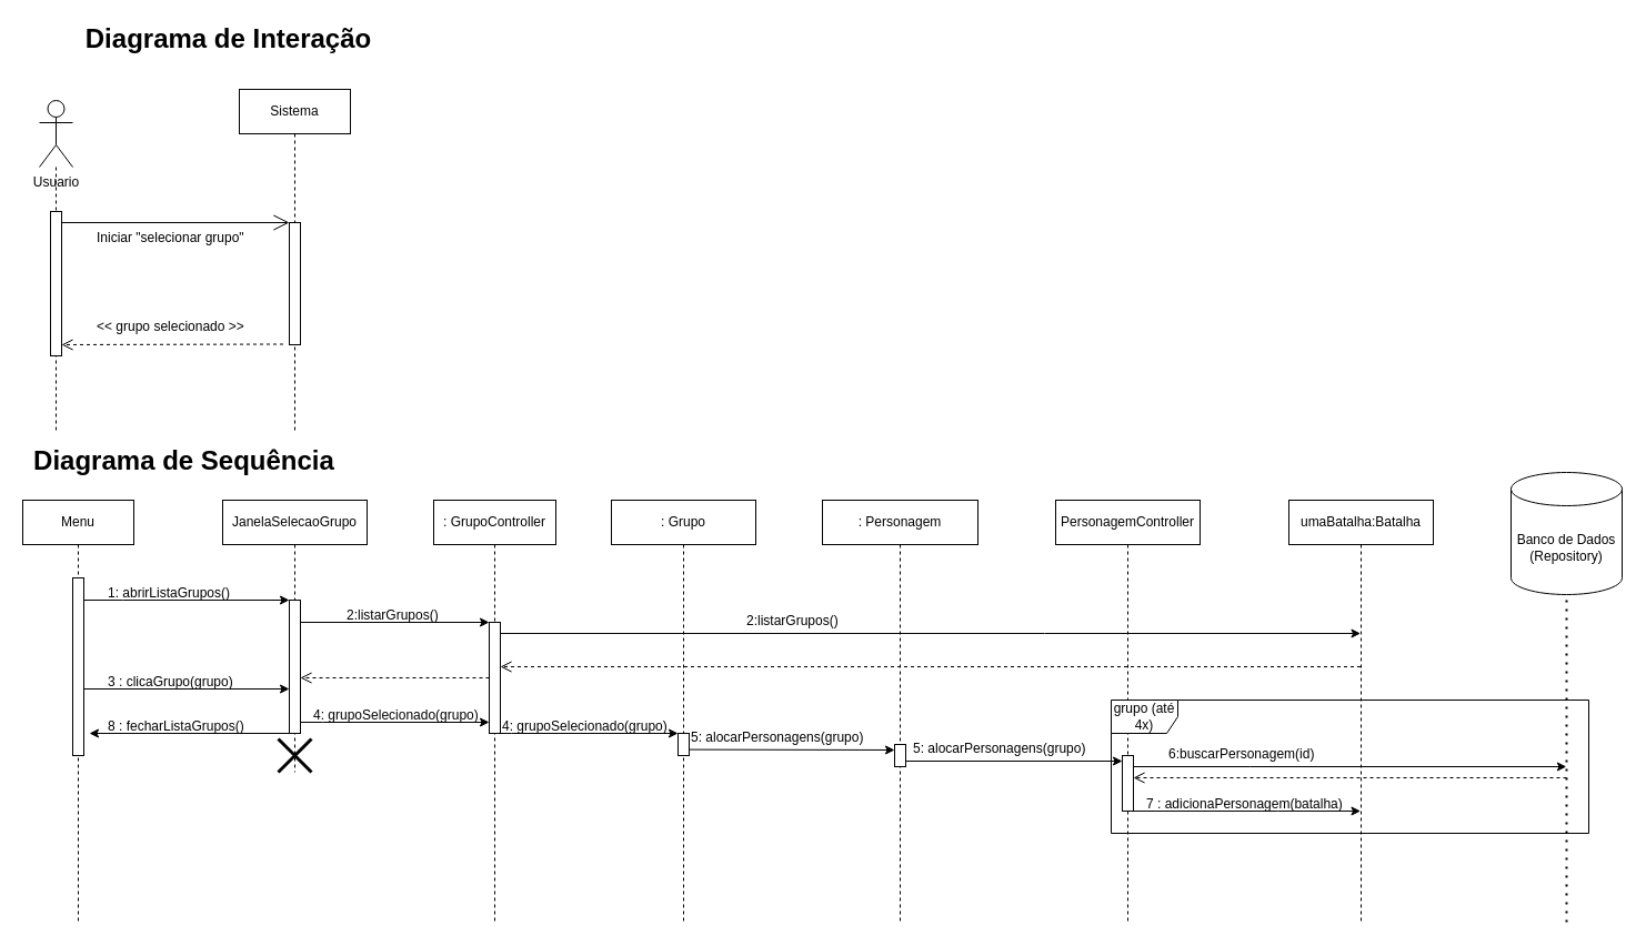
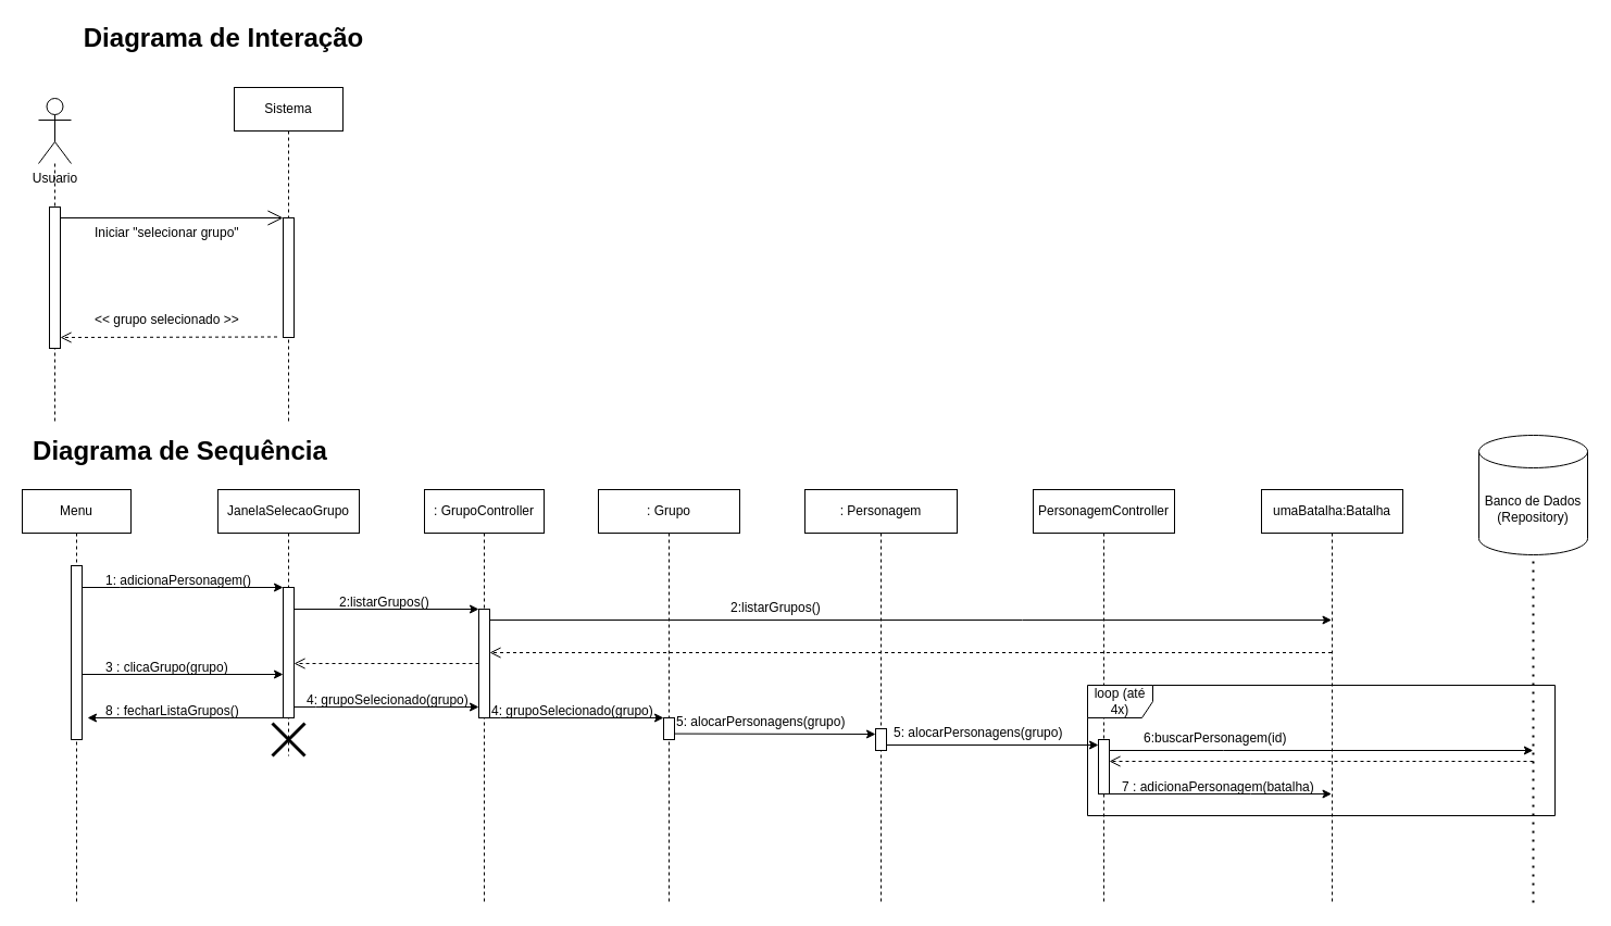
  <mxCell id="0" />
  <mxCell id="1" parent="0" />
  <mxCell id="2" style="edgeStyle=elbowEdgeStyle;rounded=0;orthogonalLoop=1;jettySize=auto;html=1;elbow=vertical;curved=0;" edge="1" parent="1" target="5"><mxGeometry relative="1" as="geometry"><mxPoint x="75" y="620" as="sourcePoint" /><mxPoint x="300" y="620" as="targetPoint" /></mxGeometry></mxCell>
  <mxCell id="3" style="edgeStyle=elbowEdgeStyle;rounded=0;orthogonalLoop=1;jettySize=auto;html=1;elbow=vertical;curved=0;" edge="1" parent="1" target="8"><mxGeometry relative="1" as="geometry"><mxPoint x="264.63" y="560.002" as="sourcePoint" /><mxPoint x="540" y="560" as="targetPoint" /></mxGeometry></mxCell>
  <mxCell id="4" value="JanelaSelecaoGrupo" style="shape=umlLifeline;perimeter=lifelinePerimeter;whiteSpace=wrap;html=1;container=0;dropTarget=0;collapsible=0;recursiveResize=0;outlineConnect=0;portConstraint=eastwest;newEdgeStyle={&quot;edgeStyle&quot;:&quot;elbowEdgeStyle&quot;,&quot;elbow&quot;:&quot;vertical&quot;,&quot;curved&quot;:0,&quot;rounded&quot;:0};" vertex="1" parent="1"><mxGeometry x="200" y="450" width="130" height="245" as="geometry" /></mxCell>
  <mxCell id="5" value="" style="html=1;points=[];perimeter=orthogonalPerimeter;outlineConnect=0;targetShapes=umlLifeline;portConstraint=eastwest;newEdgeStyle={&quot;edgeStyle&quot;:&quot;elbowEdgeStyle&quot;,&quot;elbow&quot;:&quot;vertical&quot;,&quot;curved&quot;:0,&quot;rounded&quot;:0};" vertex="1" parent="4"><mxGeometry x="60" y="90" width="10" height="120" as="geometry" /></mxCell>
  <mxCell id="6" value="" style="shape=umlDestroy;whiteSpace=wrap;html=1;strokeWidth=3;targetShapes=umlLifeline;" vertex="1" parent="4"><mxGeometry x="50" y="215" width="30" height="30" as="geometry" /></mxCell>
  <mxCell id="7" value=": GrupoController" style="shape=umlLifeline;perimeter=lifelinePerimeter;whiteSpace=wrap;html=1;container=0;dropTarget=0;collapsible=0;recursiveResize=0;outlineConnect=0;portConstraint=eastwest;newEdgeStyle={&quot;edgeStyle&quot;:&quot;elbowEdgeStyle&quot;,&quot;elbow&quot;:&quot;vertical&quot;,&quot;curved&quot;:0,&quot;rounded&quot;:0};" vertex="1" parent="1"><mxGeometry x="390" y="450" width="110" height="380" as="geometry" /></mxCell>
  <mxCell id="8" value="" style="html=1;points=[];perimeter=orthogonalPerimeter;outlineConnect=0;targetShapes=umlLifeline;portConstraint=eastwest;newEdgeStyle={&quot;edgeStyle&quot;:&quot;elbowEdgeStyle&quot;,&quot;elbow&quot;:&quot;vertical&quot;,&quot;curved&quot;:0,&quot;rounded&quot;:0};" vertex="1" parent="7"><mxGeometry x="50" y="110" width="10" height="100" as="geometry" /></mxCell>
  <mxCell id="9" style="edgeStyle=orthogonalEdgeStyle;rounded=0;orthogonalLoop=1;jettySize=auto;html=1;curved=0;" edge="1" parent="1" source="12"><mxGeometry relative="1" as="geometry"><mxPoint x="80" y="530" as="sourcePoint" /><mxPoint x="260" y="540" as="targetPoint" /><Array as="points"><mxPoint x="110" y="540" /><mxPoint x="110" y="540" /></Array></mxGeometry></mxCell>
- <mxCell id="10" value="1: abrirListaGrupos()" style="text;whiteSpace=wrap;html=1;" vertex="1" parent="1"><mxGeometry x="95" y="520" width="140" height="40" as="geometry" /></mxCell>
+ <mxCell id="10" value="1: adicionaPersonagem()" style="text;whiteSpace=wrap;html=1;" vertex="1" parent="1"><mxGeometry x="95" y="520" width="140" height="40" as="geometry" /></mxCell>
  <mxCell id="11" value="Menu" style="shape=umlLifeline;perimeter=lifelinePerimeter;whiteSpace=wrap;html=1;container=0;dropTarget=0;collapsible=0;recursiveResize=0;outlineConnect=0;portConstraint=eastwest;newEdgeStyle={&quot;edgeStyle&quot;:&quot;elbowEdgeStyle&quot;,&quot;elbow&quot;:&quot;vertical&quot;,&quot;curved&quot;:0,&quot;rounded&quot;:0};" vertex="1" parent="1"><mxGeometry x="20" y="450" width="100" height="380" as="geometry" /></mxCell>
  <mxCell id="12" value="" style="html=1;points=[];perimeter=orthogonalPerimeter;outlineConnect=0;targetShapes=umlLifeline;portConstraint=eastwest;newEdgeStyle={&quot;edgeStyle&quot;:&quot;elbowEdgeStyle&quot;,&quot;elbow&quot;:&quot;vertical&quot;,&quot;curved&quot;:0,&quot;rounded&quot;:0};" vertex="1" parent="11"><mxGeometry x="45" y="70" width="10" height="160" as="geometry" /></mxCell>
  <mxCell id="13" value="2:listarGrupos()" style="text;whiteSpace=wrap;html=1;" vertex="1" parent="1"><mxGeometry x="310" y="540" width="120" height="40" as="geometry" /></mxCell>
  <mxCell id="14" value="" style="html=1;verticalAlign=bottom;endArrow=open;dashed=1;endSize=8;curved=0;rounded=0;" edge="1" parent="1" source="25"><mxGeometry relative="1" as="geometry"><mxPoint x="1200" y="600" as="sourcePoint" /><mxPoint x="450" y="600" as="targetPoint" /></mxGeometry></mxCell>
  <mxCell id="15" value="3 : clicaGrupo(grupo)" style="text;whiteSpace=wrap;html=1;" vertex="1" parent="1"><mxGeometry x="95" y="600" width="140" height="40" as="geometry" /></mxCell>
  <mxCell id="16" style="edgeStyle=elbowEdgeStyle;rounded=0;orthogonalLoop=1;jettySize=auto;html=1;elbow=horizontal;curved=0;" edge="1" parent="1" target="8"><mxGeometry relative="1" as="geometry"><mxPoint x="270" y="650" as="sourcePoint" /><mxPoint x="535" y="650.004" as="targetPoint" /><Array as="points"><mxPoint x="290" y="650" /></Array></mxGeometry></mxCell>
  <mxCell id="17" value="4: grupoSelecionado(grupo)" style="text;whiteSpace=wrap;html=1;" vertex="1" parent="1"><mxGeometry x="280" y="630" width="180" height="30" as="geometry" /></mxCell>
  <mxCell id="18" value="PersonagemController" style="shape=umlLifeline;perimeter=lifelinePerimeter;whiteSpace=wrap;html=1;container=0;dropTarget=0;collapsible=0;recursiveResize=0;outlineConnect=0;portConstraint=eastwest;newEdgeStyle={&quot;edgeStyle&quot;:&quot;elbowEdgeStyle&quot;,&quot;elbow&quot;:&quot;vertical&quot;,&quot;curved&quot;:0,&quot;rounded&quot;:0};" vertex="1" parent="1"><mxGeometry x="950" y="450" width="130" height="380" as="geometry" /></mxCell>
  <mxCell id="19" style="edgeStyle=elbowEdgeStyle;rounded=0;orthogonalLoop=1;jettySize=auto;html=1;elbow=horizontal;curved=0;" edge="1" parent="1" source="8" target="23"><mxGeometry relative="1" as="geometry"><mxPoint x="460" y="660" as="sourcePoint" /><mxPoint x="699.5" y="660.004" as="targetPoint" /><Array as="points"><mxPoint x="460" y="660" /></Array></mxGeometry></mxCell>
  <mxCell id="20" style="edgeStyle=elbowEdgeStyle;rounded=0;orthogonalLoop=1;jettySize=auto;html=1;elbow=vertical;curved=0;" edge="1" parent="1"><mxGeometry relative="1" as="geometry"><mxPoint x="260" y="660" as="sourcePoint" /><mxPoint x="80" y="660.29" as="targetPoint" /></mxGeometry></mxCell>
  <mxCell id="21" value="8 : fecharListaGrupos()" style="text;whiteSpace=wrap;html=1;" vertex="1" parent="1"><mxGeometry x="95" y="640" width="140" height="40" as="geometry" /></mxCell>
  <mxCell id="22" value=": Grupo" style="shape=umlLifeline;perimeter=lifelinePerimeter;whiteSpace=wrap;html=1;container=0;dropTarget=0;collapsible=0;recursiveResize=0;outlineConnect=0;portConstraint=eastwest;newEdgeStyle={&quot;edgeStyle&quot;:&quot;elbowEdgeStyle&quot;,&quot;elbow&quot;:&quot;vertical&quot;,&quot;curved&quot;:0,&quot;rounded&quot;:0};" vertex="1" parent="1"><mxGeometry x="550" y="450" width="130" height="380" as="geometry" /></mxCell>
  <mxCell id="23" value="" style="html=1;points=[];perimeter=orthogonalPerimeter;outlineConnect=0;targetShapes=umlLifeline;portConstraint=eastwest;newEdgeStyle={&quot;edgeStyle&quot;:&quot;elbowEdgeStyle&quot;,&quot;elbow&quot;:&quot;vertical&quot;,&quot;curved&quot;:0,&quot;rounded&quot;:0};" vertex="1" parent="22"><mxGeometry x="60" y="210" width="10" height="20" as="geometry" /></mxCell>
  <mxCell id="24" style="edgeStyle=elbowEdgeStyle;rounded=0;orthogonalLoop=1;jettySize=auto;html=1;elbow=vertical;curved=0;" edge="1" parent="1" source="53"><mxGeometry relative="1" as="geometry"><Array as="points"><mxPoint x="1125.19" y="690" /><mxPoint x="1155.19" y="650" /></Array><mxPoint x="1030" y="690" as="sourcePoint" /><mxPoint x="1409.85" y="690" as="targetPoint" /></mxGeometry></mxCell>
  <mxCell id="25" value="umaBatalha:Batalha" style="shape=umlLifeline;perimeter=lifelinePerimeter;whiteSpace=wrap;html=1;container=0;dropTarget=0;collapsible=0;recursiveResize=0;outlineConnect=0;portConstraint=eastwest;newEdgeStyle={&quot;edgeStyle&quot;:&quot;elbowEdgeStyle&quot;,&quot;elbow&quot;:&quot;vertical&quot;,&quot;curved&quot;:0,&quot;rounded&quot;:0};" vertex="1" parent="1"><mxGeometry x="1160" y="450" width="130" height="380" as="geometry" /></mxCell>
  <mxCell id="26" value="7 : adicionaPersonagem(batalha)" style="text;whiteSpace=wrap;html=1;" vertex="1" parent="1"><mxGeometry x="1030" y="710" width="210" height="20" as="geometry" /></mxCell>
- <mxCell id="27" value="grupo (até 4x)" style="shape=umlFrame;whiteSpace=wrap;html=1;pointerEvents=0;" vertex="1" parent="1"><mxGeometry x="1000" y="630" width="430" height="120" as="geometry" /></mxCell>
+ <mxCell id="27" value="loop (até 4x)" style="shape=umlFrame;whiteSpace=wrap;html=1;pointerEvents=0;" vertex="1" parent="1"><mxGeometry x="1000" y="630" width="430" height="120" as="geometry" /></mxCell>
  <mxCell id="28" value="Usuario" style="shape=umlActor;verticalLabelPosition=bottom;verticalAlign=top;html=1;" vertex="1" parent="1"><mxGeometry x="35" y="90" width="30" height="60" as="geometry" /></mxCell>
  <mxCell id="29" value="" style="endArrow=none;dashed=1;endFill=0;endSize=12;html=1;rounded=0;startFill=0;" edge="1" parent="1" source="28"><mxGeometry width="160" relative="1" as="geometry"><mxPoint x="50" y="150" as="sourcePoint" /><mxPoint x="50" y="390" as="targetPoint" /><Array as="points"><mxPoint x="50" y="260" /></Array></mxGeometry></mxCell>
  <mxCell id="30" value="" style="endArrow=open;endFill=1;endSize=12;html=1;rounded=0;" edge="1" parent="1" target="33"><mxGeometry width="160" relative="1" as="geometry"><mxPoint x="55" y="200" as="sourcePoint" /><mxPoint x="245" y="200" as="targetPoint" /></mxGeometry></mxCell>
  <mxCell id="31" value="Iniciar&amp;nbsp;&lt;span style=&quot;background-color: transparent; color: light-dark(rgb(0, 0, 0), rgb(255, 255, 255));&quot;&gt;&quot;selecionar grupo&quot;&lt;/span&gt;" style="text;whiteSpace=wrap;html=1;" vertex="1" parent="1"><mxGeometry x="85" y="200" width="160" height="40" as="geometry" /></mxCell>
  <mxCell id="32" value="Sistema" style="shape=umlLifeline;perimeter=lifelinePerimeter;whiteSpace=wrap;html=1;container=0;dropTarget=0;collapsible=0;recursiveResize=0;outlineConnect=0;portConstraint=eastwest;newEdgeStyle={&quot;edgeStyle&quot;:&quot;elbowEdgeStyle&quot;,&quot;elbow&quot;:&quot;vertical&quot;,&quot;curved&quot;:0,&quot;rounded&quot;:0};" vertex="1" parent="1"><mxGeometry x="215" y="80" width="100" height="310" as="geometry" /></mxCell>
  <mxCell id="33" value="" style="html=1;points=[];perimeter=orthogonalPerimeter;outlineConnect=0;targetShapes=umlLifeline;portConstraint=eastwest;newEdgeStyle={&quot;edgeStyle&quot;:&quot;elbowEdgeStyle&quot;,&quot;elbow&quot;:&quot;vertical&quot;,&quot;curved&quot;:0,&quot;rounded&quot;:0};" vertex="1" parent="32"><mxGeometry x="45" y="120" width="10" height="110" as="geometry" /></mxCell>
  <mxCell id="34" value="" style="html=1;verticalAlign=bottom;endArrow=open;dashed=1;endSize=8;curved=0;rounded=0;" edge="1" parent="1"><mxGeometry relative="1" as="geometry"><mxPoint x="254.5" y="309.5" as="sourcePoint" /><mxPoint x="55" y="310" as="targetPoint" /></mxGeometry></mxCell>
  <mxCell id="35" value="&amp;lt;&amp;lt; grupo selecionado &amp;gt;&amp;gt;" style="text;whiteSpace=wrap;html=1;" vertex="1" parent="1"><mxGeometry x="85" y="280" width="160" height="40" as="geometry" /></mxCell>
  <mxCell id="36" value="" style="html=1;points=[];perimeter=orthogonalPerimeter;outlineConnect=0;targetShapes=umlLifeline;portConstraint=eastwest;newEdgeStyle={&quot;edgeStyle&quot;:&quot;elbowEdgeStyle&quot;,&quot;elbow&quot;:&quot;vertical&quot;,&quot;curved&quot;:0,&quot;rounded&quot;:0};" vertex="1" parent="1"><mxGeometry x="45" y="190" width="10" height="130" as="geometry" /></mxCell>
  <mxCell id="37" value="Diagrama de Interação" style="text;strokeColor=none;fillColor=none;html=1;fontSize=24;fontStyle=1;verticalAlign=middle;align=center;" vertex="1" parent="1"><mxGeometry x="60" y="20" width="290" height="30" as="geometry" /></mxCell>
  <mxCell id="38" value="Diagrama de Sequência" style="text;strokeColor=none;fillColor=none;html=1;fontSize=24;fontStyle=1;verticalAlign=middle;align=center;" vertex="1" parent="1"><mxGeometry x="20" y="400" width="290" height="30" as="geometry" /></mxCell>
- <mxCell id="39" value="Banco de Dados&lt;br&gt;(Repository)" style="shape=cylinder3;whiteSpace=wrap;html=1;boundedLbl=1;backgroundOutline=1;size=15;" vertex="1" parent="1"><mxGeometry x="1360" y="425" width="100" height="110" as="geometry" /></mxCell>
+ <mxCell id="39" value="Banco de Dados&lt;br&gt;(Repository)" style="shape=cylinder3;whiteSpace=wrap;html=1;boundedLbl=1;backgroundOutline=1;size=15;" vertex="1" parent="1"><mxGeometry x="1360" y="400" width="100" height="110" as="geometry" /></mxCell>
  <mxCell id="40" value="" style="endArrow=none;dashed=1;html=1;dashPattern=1 3;strokeWidth=2;rounded=0;entryX=0.5;entryY=1;entryDx=0;entryDy=0;entryPerimeter=0;" edge="1" parent="1" target="39"><mxGeometry width="50" height="50" relative="1" as="geometry"><mxPoint x="1410" y="830" as="sourcePoint" /><mxPoint x="1320" y="460" as="targetPoint" /></mxGeometry></mxCell>
  <mxCell id="41" value="2:listarGrupos()" style="text;whiteSpace=wrap;html=1;" vertex="1" parent="1"><mxGeometry x="670" y="545" width="120" height="30" as="geometry" /></mxCell>
  <mxCell id="42" value="" style="html=1;verticalAlign=bottom;endArrow=open;dashed=1;endSize=8;curved=0;rounded=0;" edge="1" parent="1"><mxGeometry relative="1" as="geometry"><mxPoint x="440" y="610" as="sourcePoint" /><mxPoint x="270" y="610" as="targetPoint" /></mxGeometry></mxCell>
  <mxCell id="43" style="edgeStyle=elbowEdgeStyle;rounded=0;orthogonalLoop=1;jettySize=auto;html=1;elbow=vertical;curved=0;" edge="1" parent="1" source="53" target="25"><mxGeometry relative="1" as="geometry"><Array as="points"><mxPoint x="1150" y="730" /><mxPoint x="1130" y="760" /></Array></mxGeometry></mxCell>
  <mxCell id="44" value="4: grupoSelecionado(grupo)" style="text;whiteSpace=wrap;html=1;" vertex="1" parent="1"><mxGeometry x="450" y="640" width="180" height="30" as="geometry" /></mxCell>
  <mxCell id="45" value="5: alocarPersonagens(grupo)" style="text;whiteSpace=wrap;html=1;" vertex="1" parent="1"><mxGeometry x="620" y="650" width="180" height="30" as="geometry" /></mxCell>
  <mxCell id="46" value="5: alocarPersonagens(grupo)" style="text;whiteSpace=wrap;html=1;" vertex="1" parent="1"><mxGeometry x="820" y="660" width="180" height="30" as="geometry" /></mxCell>
  <mxCell id="47" value="" style="html=1;verticalAlign=bottom;endArrow=open;dashed=1;endSize=8;curved=0;rounded=0;" edge="1" parent="1" target="53"><mxGeometry relative="1" as="geometry"><mxPoint x="1410" y="700" as="sourcePoint" /><mxPoint x="1030" y="700" as="targetPoint" /></mxGeometry></mxCell>
  <mxCell id="48" value=": Personagem" style="shape=umlLifeline;perimeter=lifelinePerimeter;whiteSpace=wrap;html=1;container=0;dropTarget=0;collapsible=0;recursiveResize=0;outlineConnect=0;portConstraint=eastwest;newEdgeStyle={&quot;edgeStyle&quot;:&quot;elbowEdgeStyle&quot;,&quot;elbow&quot;:&quot;vertical&quot;,&quot;curved&quot;:0,&quot;rounded&quot;:0};" vertex="1" parent="1"><mxGeometry x="740" y="450" width="140" height="380" as="geometry" /></mxCell>
  <mxCell id="49" value="" style="html=1;points=[];perimeter=orthogonalPerimeter;outlineConnect=0;targetShapes=umlLifeline;portConstraint=eastwest;newEdgeStyle={&quot;edgeStyle&quot;:&quot;elbowEdgeStyle&quot;,&quot;elbow&quot;:&quot;vertical&quot;,&quot;curved&quot;:0,&quot;rounded&quot;:0};" vertex="1" parent="48"><mxGeometry x="65" y="220" width="10" height="20" as="geometry" /></mxCell>
  <mxCell id="50" style="edgeStyle=elbowEdgeStyle;rounded=0;orthogonalLoop=1;jettySize=auto;html=1;elbow=vertical;curved=0;" edge="1" parent="1" target="49"><mxGeometry relative="1" as="geometry"><mxPoint x="620.5" y="674.587" as="sourcePoint" /><mxPoint x="800" y="675" as="targetPoint" /></mxGeometry></mxCell>
  <mxCell id="51" value="6:buscarPersonagem(id)" style="text;whiteSpace=wrap;html=1;" vertex="1" parent="1"><mxGeometry x="1050" y="665" width="190" height="20" as="geometry" /></mxCell>
  <mxCell id="52" value="" style="edgeStyle=elbowEdgeStyle;rounded=0;orthogonalLoop=1;jettySize=auto;html=1;elbow=vertical;curved=0;" edge="1" parent="1" source="49" target="53"><mxGeometry relative="1" as="geometry"><mxPoint x="815" y="680" as="sourcePoint" /><mxPoint x="1015" y="680" as="targetPoint" /><Array as="points" /></mxGeometry></mxCell>
  <mxCell id="53" value="" style="html=1;points=[];perimeter=orthogonalPerimeter;outlineConnect=0;targetShapes=umlLifeline;portConstraint=eastwest;newEdgeStyle={&quot;edgeStyle&quot;:&quot;elbowEdgeStyle&quot;,&quot;elbow&quot;:&quot;vertical&quot;,&quot;curved&quot;:0,&quot;rounded&quot;:0};" vertex="1" parent="1"><mxGeometry x="1010" y="680" width="10" height="50" as="geometry" /></mxCell>
  <mxCell id="54" style="edgeStyle=elbowEdgeStyle;rounded=0;orthogonalLoop=1;jettySize=auto;html=1;elbow=vertical;curved=0;" edge="1" parent="1" source="8" target="25"><mxGeometry relative="1" as="geometry"><mxPoint x="1200" y="570" as="targetPoint" /><Array as="points"><mxPoint x="940" y="570" /></Array></mxGeometry></mxCell>
